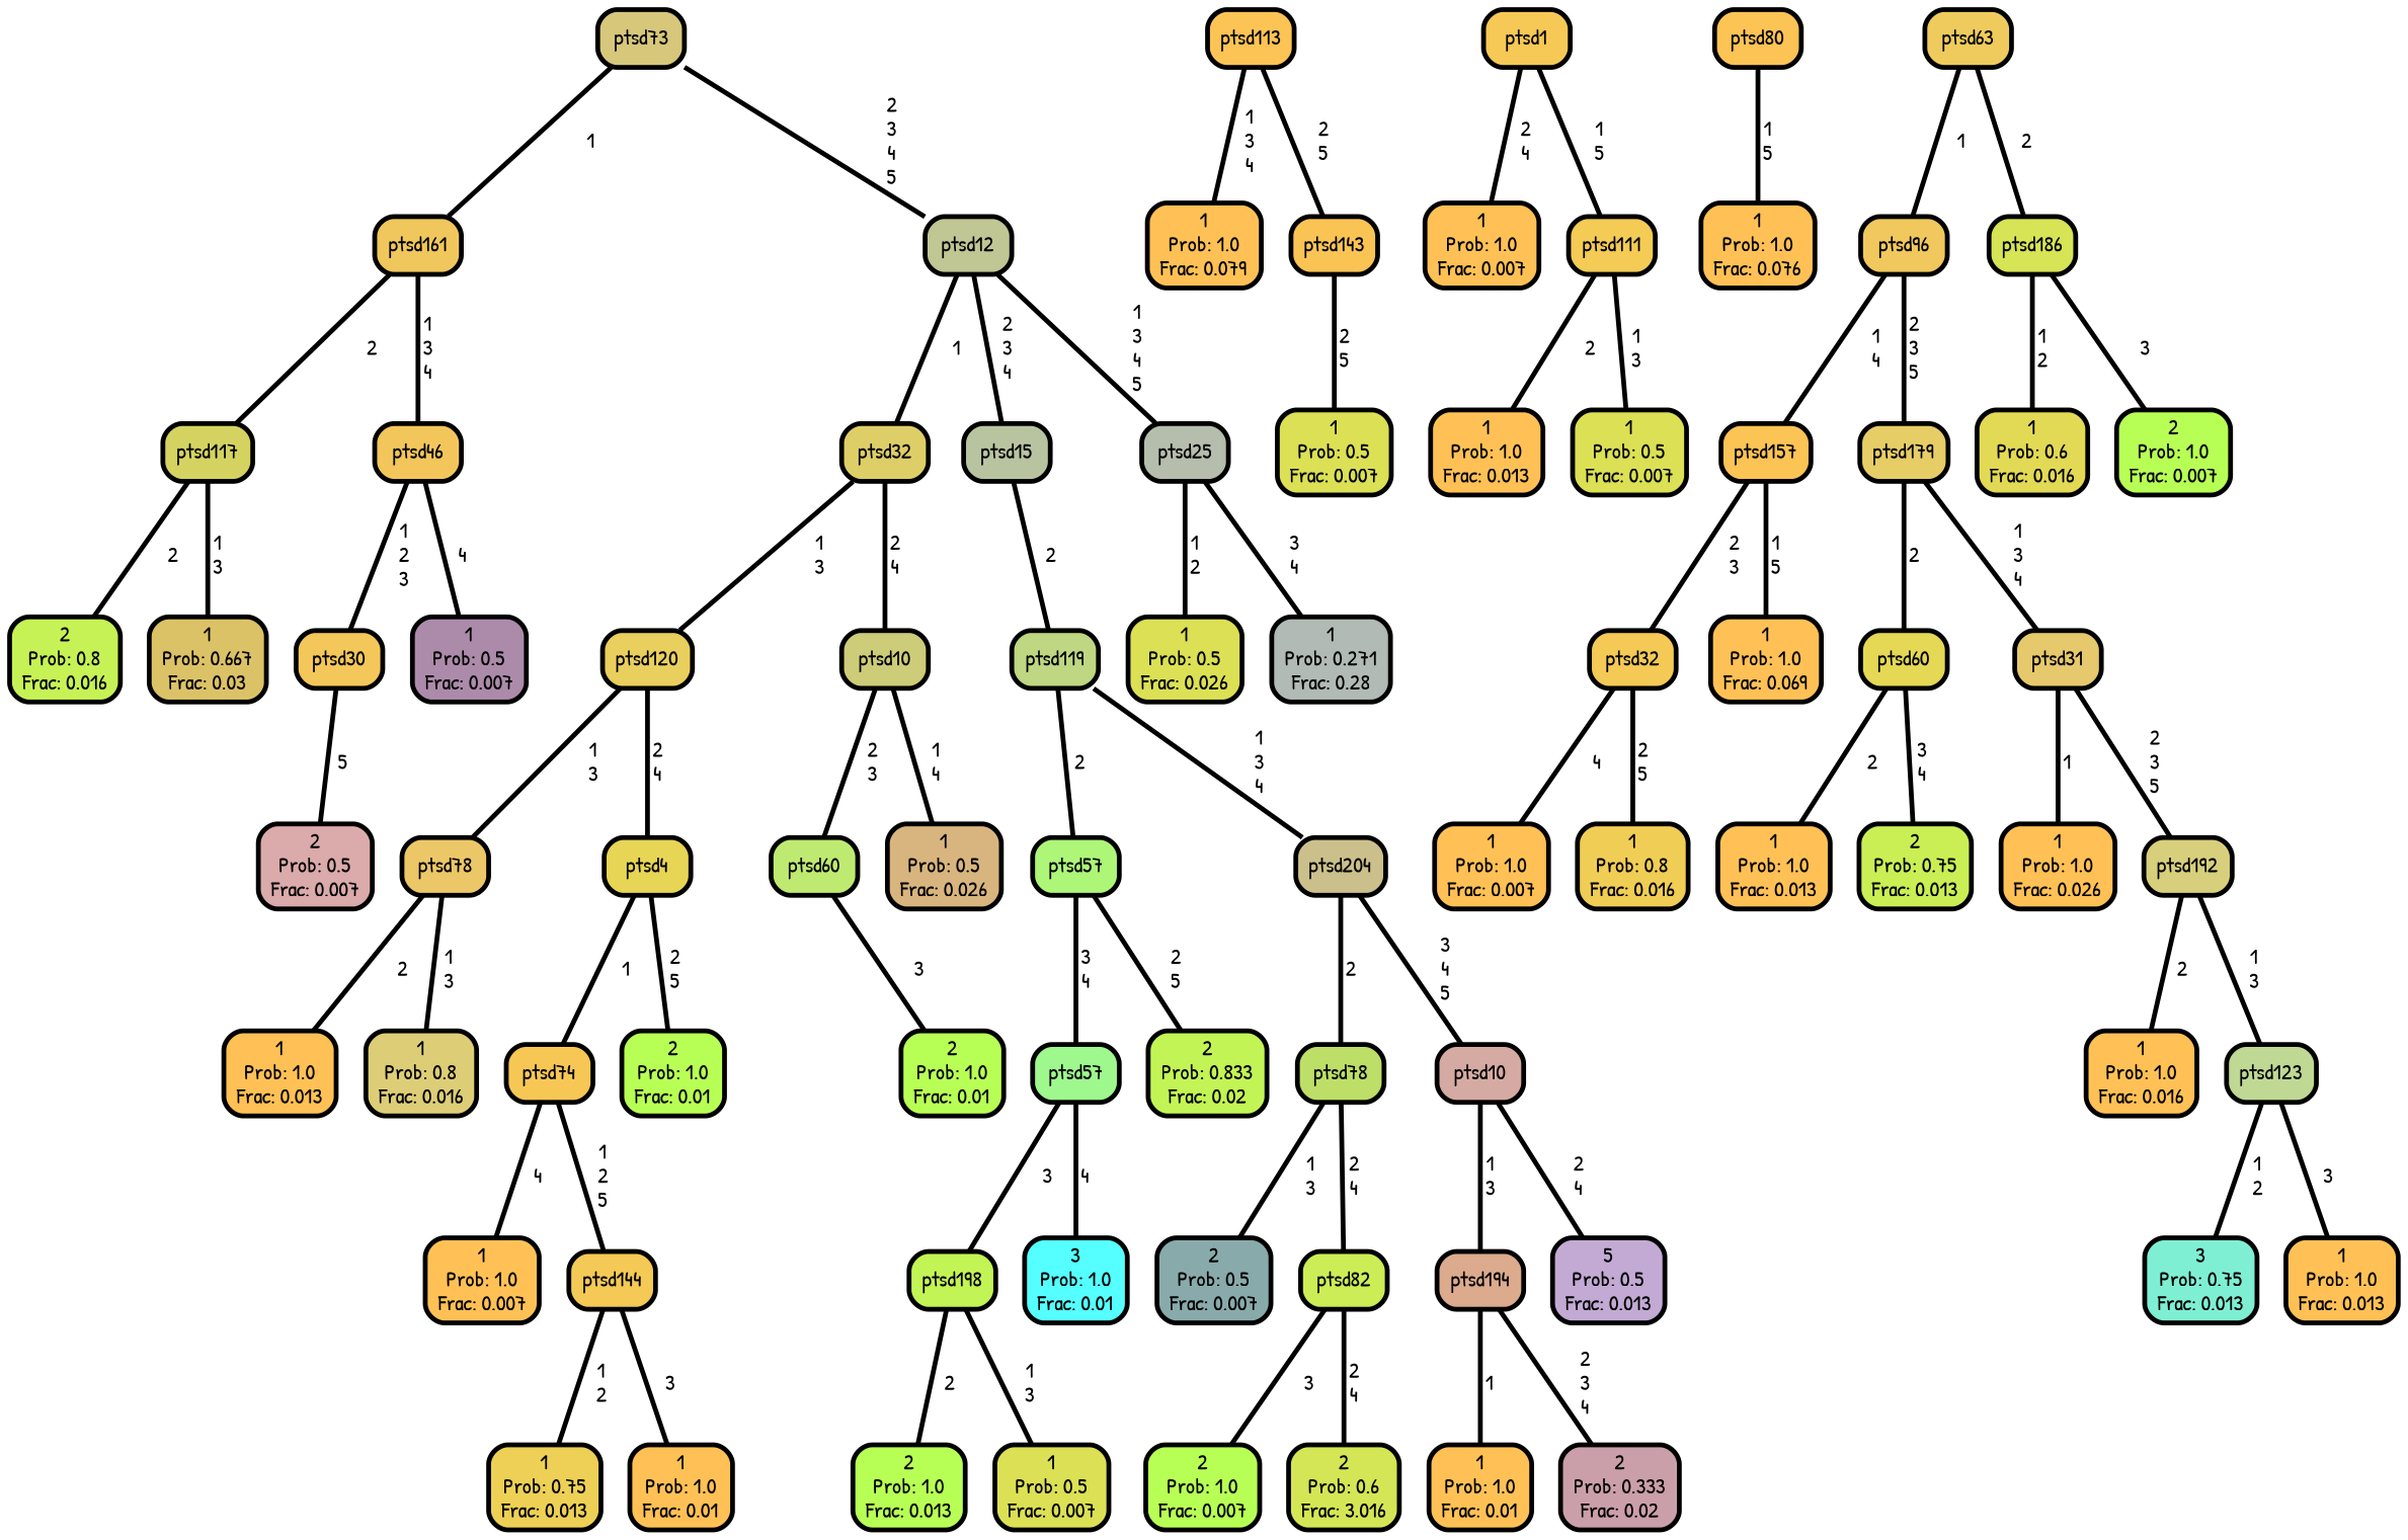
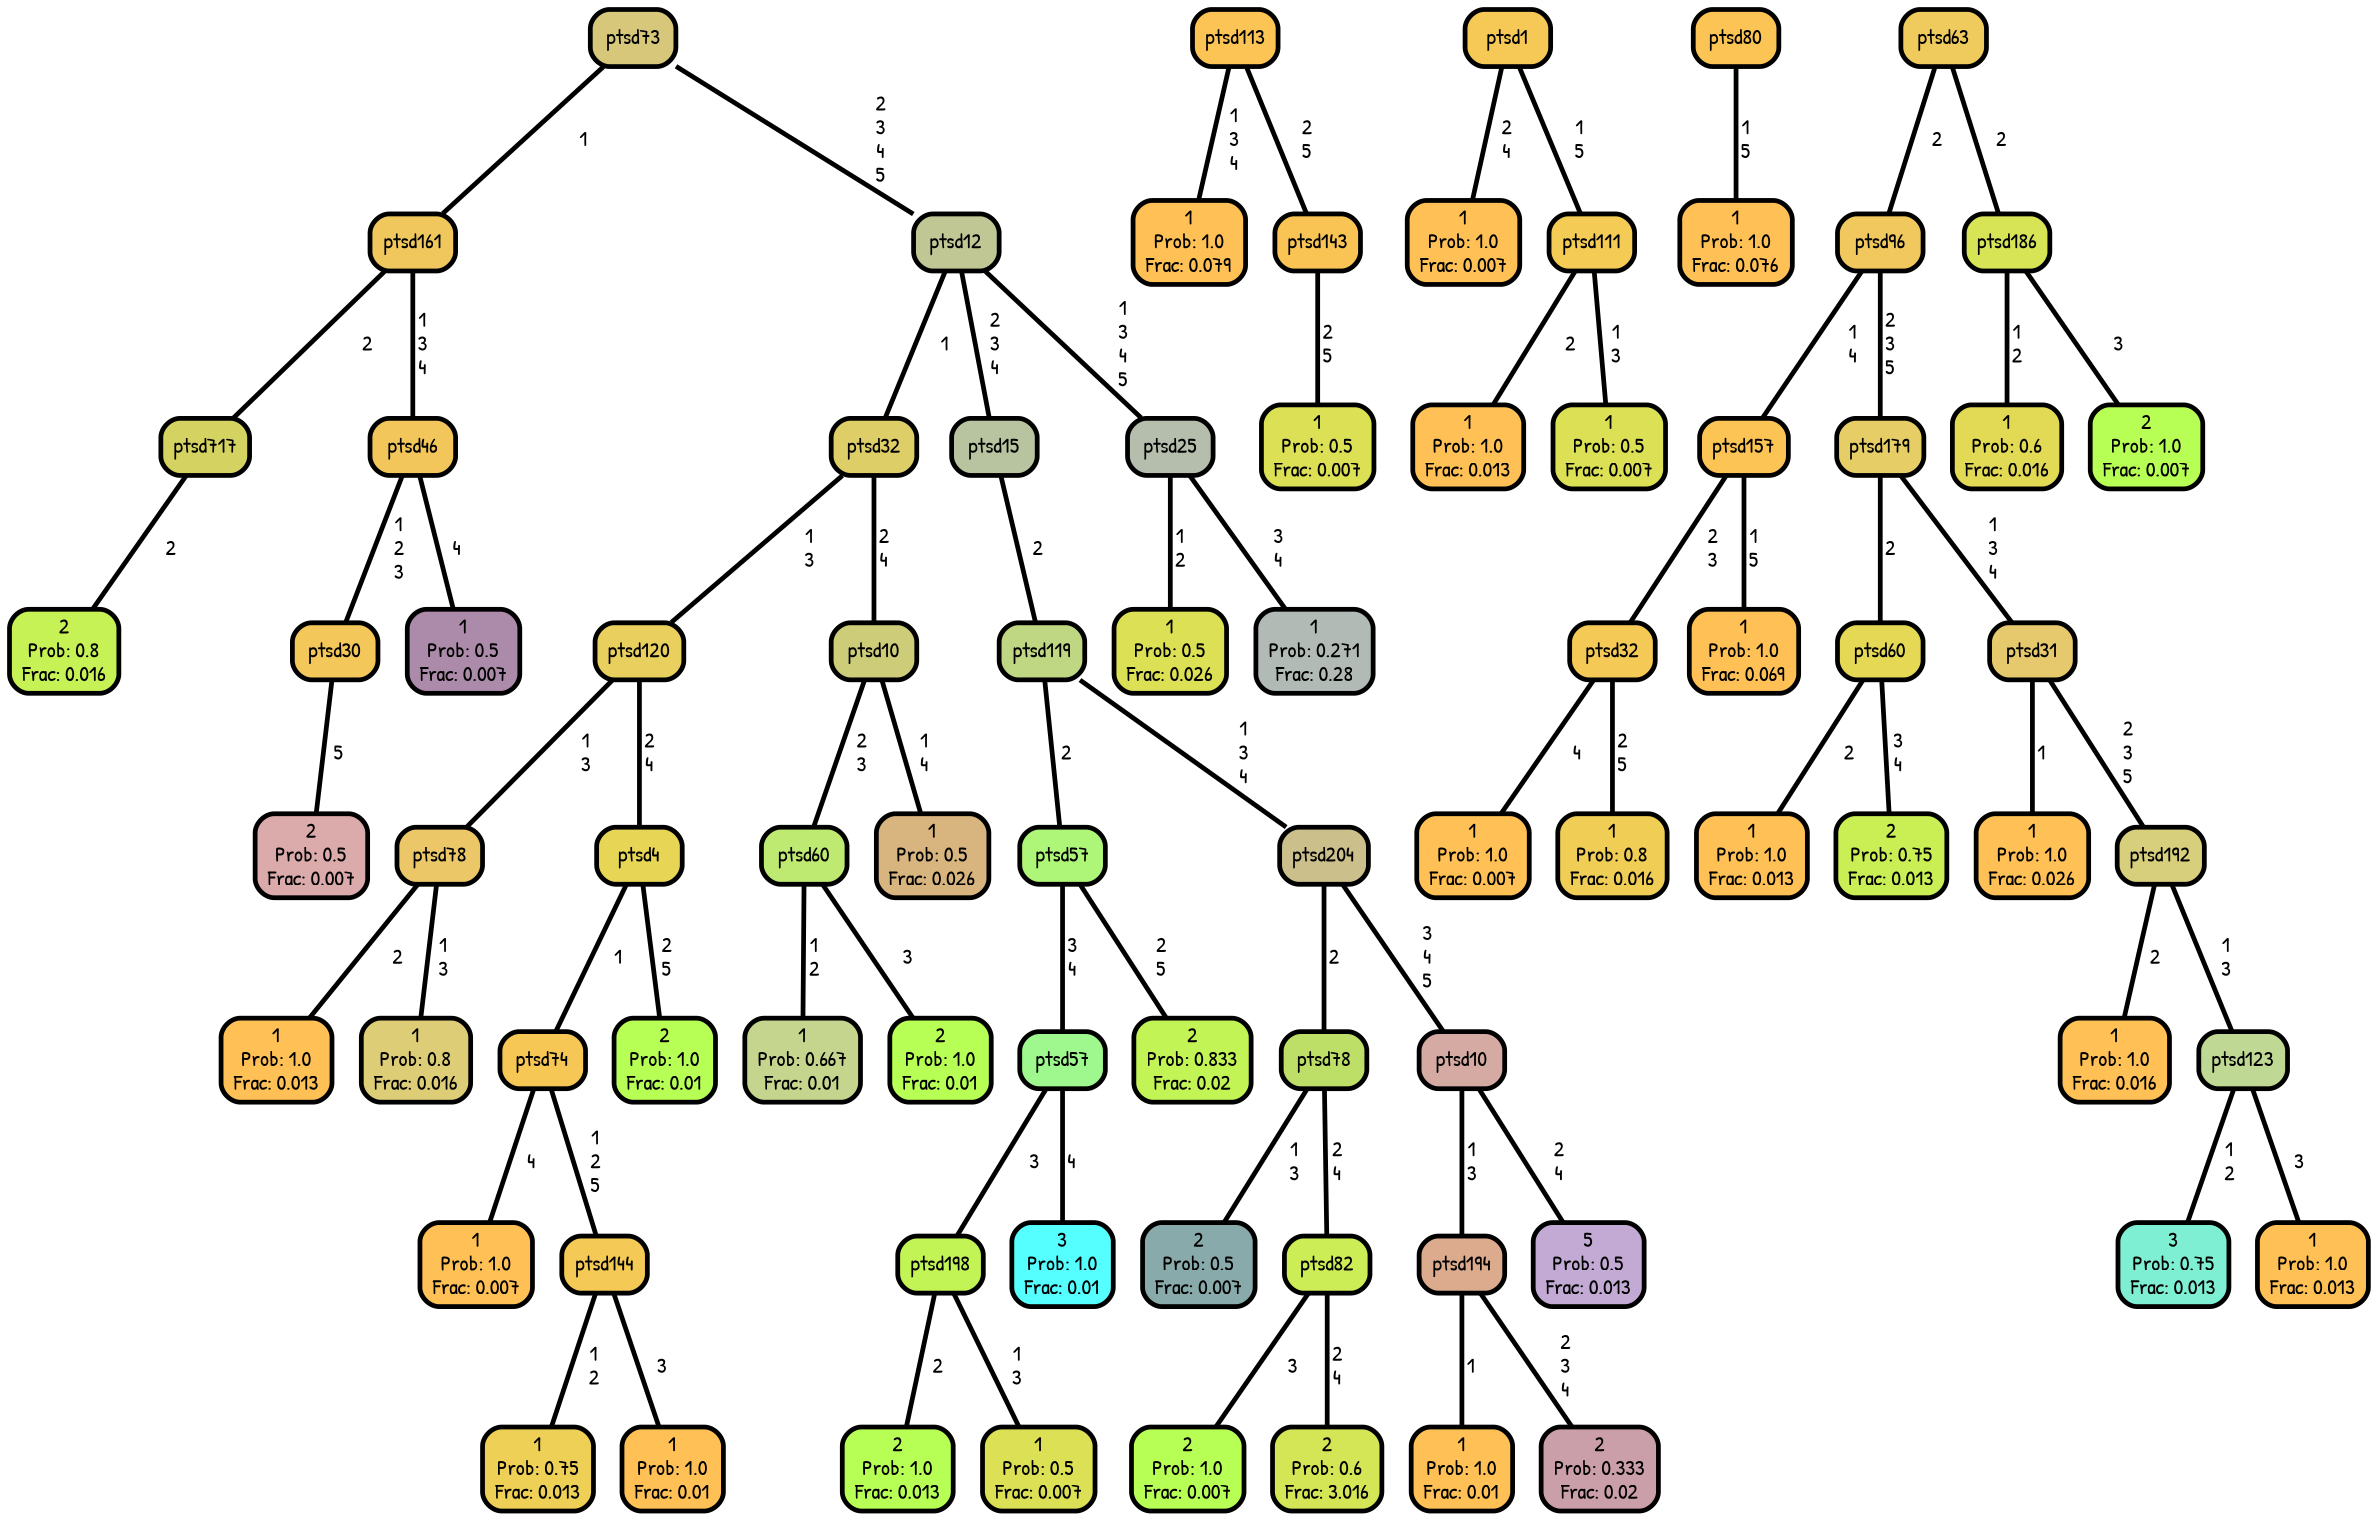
  graph {
    fontname="Patrick Hand"
    ranksep="0 equally"
    splines=straight
    node [color=black fillcolor="#ffc155" fontcolor=black fontname="Patrick Hand" penwidth=3 shape=box style="filled, rounded"]
    edge [color=black fontname="Patrick Hand" penwidth=3]
    n1 [fillcolor="#c6f255" label="2\nProb: 0.8\nFrac: 0.016"]
-   n2 [fillcolor="#d4d361" label=ptsd117]
-   n3 [fillcolor="#dcc267" label="1\nProb: 0.667\nFrac: 0.03"]
+   n2 [fillcolor="#d4d361" label=ptsd717]
    n4 [fillcolor="#f0c75c" label=ptsd161]
    n5 [fillcolor="#f3c65b" label=ptsd46]
    n6 [fillcolor="#f4c75a" label=ptsd30]
    n7 [fillcolor="#ac8baa" label="1\nProb: 0.5\nFrac: 0.007"]
    n8 [label="1\nProb: 1.0\nFrac: 0.079"]
    n9 [fillcolor="#fcc355" label=ptsd113]
    n10 [fillcolor="#fac455" label=ptsd143]
    n11 [fillcolor="#dbe055" label="1\nProb: 0.5\nFrac: 0.007"]
    n12 [label="1\nProb: 1.0\nFrac: 0.007"]
    n13 [fillcolor="#f6c855" label=ptsd1]
    n14 [fillcolor="#f3cb55" label=ptsd111]
    n15 [label="1\nProb: 1.0\nFrac: 0.013"]
    n16 [fillcolor="#dbe055" label="1\nProb: 0.5\nFrac: 0.007"]
    n17 [fillcolor="#fcc355" label=ptsd80]
    n18 [label="1\nProb: 1.0\nFrac: 0.076"]
    n19 [fillcolor="#eecb5c" label=ptsd63]
    n20 [fillcolor="#f1c85d" label=ptsd96]
    n21 [fillcolor="#d6e455" label=ptsd186]
    n22 [label="1\nProb: 1.0\nFrac: 0.007"]
    n23 [fillcolor="#f4c955" label=ptsd32]
    n24 [fillcolor="#f0cd55" label="1\nProb: 0.8\nFrac: 0.016"]
    n25 [fillcolor="#fcc355" label=ptsd157]
    n26 [label="1\nProb: 1.0\nFrac: 0.069"]
    n27 [fillcolor="#e6cd66" label=ptsd179]
    n28 [fillcolor="#e4d855" label=ptsd60]
    n29 [fillcolor="#e6c96d" label=ptsd31]
    n30 [label="1\nProb: 1.0\nFrac: 0.013"]
    n31 [fillcolor="#c9ef55" label="2\nProb: 0.75\nFrac: 0.013"]
    n32 [label="1\nProb: 1.0\nFrac: 0.026"]
    n33 [fillcolor="#d7cf7c" label=ptsd192]
    n34 [label="1\nProb: 1.0\nFrac: 0.016"]
    n35 [fillcolor="#bfd894" label=ptsd123]
    n36 [fillcolor="#7fefd4" label="3\nProb: 0.75\nFrac: 0.013"]
    n37 [label="1\nProb: 1.0\nFrac: 0.013"]
    n38 [fillcolor="#e2d955" label="1\nProb: 0.6\nFrac: 0.016"]
    n39 [fillcolor="#b8ff55" label="2\nProb: 1.0\nFrac: 0.007"]
    n40 [fillcolor="#dbaaaa" label="2\nProb: 0.5\nFrac: 0.007"]
    n41 [fillcolor="#d6c77b" label=ptsd73]
    n42 [fillcolor="#c0c694" label=ptsd12]
    n43 [fillcolor="#dece68" label=ptsd32]
    n44 [fillcolor="#b8c4a0" label=ptsd15]
    n45 [fillcolor="#b5bdac" label=ptsd25]
    n46 [label="1\nProb: 1.0\nFrac: 0.013"]
    n47 [fillcolor="#ecc767" label=ptsd78]
    n48 [fillcolor="#ddcd77" label="1\nProb: 0.8\nFrac: 0.016"]
    n49 [fillcolor="#e9cf5d" label=ptsd120]
    n50 [fillcolor="#e7d555" label=ptsd4]
    n51 [fillcolor="#f7c755" label=ptsd74]
    n52 [fillcolor="#b8ff55" label="2\nProb: 1.0\nFrac: 0.01"]
    n53 [label="1\nProb: 1.0\nFrac: 0.007"]
    n54 [fillcolor="#f4c955" label=ptsd144]
    n55 [fillcolor="#edd055" label="1\nProb: 0.75\nFrac: 0.013"]
    n56 [label="1\nProb: 1.0\nFrac: 0.01"]
    n57 [fillcolor="#cdcc79" label=ptsd10]
    n58 [fillcolor="#bfea71" label=ptsd60]
    n59 [fillcolor="#d8b57f" label="1\nProb: 0.5\nFrac: 0.026"]
+   n60 [fillcolor="#c6d58d" label="1\nProb: 0.667\nFrac: 0.01"]
    n61 [fillcolor="#b8ff55" label="2\nProb: 1.0\nFrac: 0.01"]
    n62 [fillcolor="#bfd682" label=ptsd119]
    n63 [fillcolor="#b8ff55" label="2\nProb: 1.0\nFrac: 0.013"]
    n64 [fillcolor="#c3f455" label=ptsd198]
    n65 [fillcolor="#dbe055" label="1\nProb: 0.5\nFrac: 0.007"]
    n66 [fillcolor="#9ef88d" label=ptsd57]
    n67 [fillcolor="#55ffff" label="3\nProb: 1.0\nFrac: 0.01"]
    n68 [fillcolor="#adf677" label=ptsd57]
    n69 [fillcolor="#c3f455" label="2\nProb: 0.833\nFrac: 0.02"]
    n70 [fillcolor="#cbbf8b" label=ptsd204]
    n71 [fillcolor="#bdde67" label=ptsd78]
    n72 [fillcolor="#d4aaa3" label=ptsd10]
    n73 [fillcolor="#89aaaa" label="2\nProb: 0.5\nFrac: 0.007"]
    n74 [fillcolor="#cced55" label=ptsd82]
    n75 [fillcolor="#b8ff55" label="2\nProb: 1.0\nFrac: 0.007"]
    n76 [fillcolor="#d4e655" label="2\nProb: 0.6\nFrac: 3.016"]
    n77 [fillcolor="#dcaa8d" label=ptsd194]
    n78 [fillcolor="#c2aad4" label="5\nProb: 0.5\nFrac: 0.013"]
    n79 [label="1\nProb: 1.0\nFrac: 0.01"]
    n80 [fillcolor="#cb9faa" label="2\nProb: 0.333\nFrac: 0.02"]
    n81 [fillcolor="#dbe055" label="1\nProb: 0.5\nFrac: 0.026"]
    n82 [fillcolor="#b1bab5" label="1\nProb: 0.271\nFrac: 0.28"]
    subgraph sub_1 {
      rank=same
    }
    n2 -- n1 [label=" 2"]
-   n2 -- n3 [label=" 1\n 3"]
    n4 -- n2 [label=" 2"]
    n4 -- n5 [label=" 1\n 3\n 4"]
    n5 -- n6 [label=" 1\n 2\n 3"]
    n5 -- n7 [label=" 4"]
    n6 -- n40 [label=" 5"]
    n9 -- n8 [label=" 1\n 3\n 4"]
    n9 -- n10 [label=" 2\n 5"]
    n10 -- n11 [label=" 2\n 5"]
    n13 -- n12 [label=" 2\n 4"]
    n13 -- n14 [label=" 1\n 5"]
    n14 -- n15 [label=" 2"]
    n14 -- n16 [label=" 1\n 3"]
    n17 -- n18 [label=" 1\n 5"]
-   n19 -- n20 [label=" 1"]
+   n19 -- n20 [label=" 2"]
    n19 -- n21 [label=" 2"]
    n20 -- n25 [label=" 1\n 4"]
    n20 -- n27 [label=" 2\n 3\n 5"]
    n21 -- n38 [label=" 1\n 2"]
    n21 -- n39 [label=" 3"]
    n23 -- n22 [label=" 4"]
    n23 -- n24 [label=" 2\n 5"]
    n25 -- n23 [label=" 2\n 3"]
    n25 -- n26 [label=" 1\n 5"]
    n27 -- n28 [label=" 2"]
    n27 -- n29 [label=" 1\n 3\n 4"]
    n28 -- n30 [label=" 2"]
    n28 -- n31 [label=" 3\n 4"]
    n29 -- n32 [label=" 1"]
    n29 -- n33 [label=" 2\n 3\n 5"]
    n33 -- n34 [label=" 2"]
    n33 -- n35 [label=" 1\n 3"]
    n35 -- n36 [label=" 1\n 2"]
    n35 -- n37 [label=" 3"]
    n41 -- n4 [label=" 1"]
    n41 -- n42 [label=" 2\n 3\n 4\n 5"]
    n42 -- n43 [label=" 1"]
    n42 -- n44 [label=" 2\n 3\n 4"]
    n42 -- n45 [label=" 1\n 3\n 4\n 5"]
    n43 -- n49 [label=" 1\n 3"]
    n43 -- n57 [label=" 2\n 4"]
    n44 -- n62 [label=" 2"]
    n45 -- n81 [label=" 1\n 2"]
    n45 -- n82 [label=" 3\n 4"]
    n47 -- n46 [label=" 2"]
    n47 -- n48 [label=" 1\n 3"]
    n49 -- n47 [label=" 1\n 3"]
    n49 -- n50 [label=" 2\n 4"]
    n50 -- n51 [label=" 1"]
    n50 -- n52 [label=" 2\n 5"]
    n51 -- n53 [label=" 4"]
    n51 -- n54 [label=" 1\n 2\n 5"]
    n54 -- n55 [label=" 1\n 2"]
    n54 -- n56 [label=" 3"]
    n57 -- n58 [label=" 2\n 3"]
    n57 -- n59 [label=" 1\n 4"]
+   n58 -- n60 [label=" 1\n 2"]
    n58 -- n61 [label=" 3"]
    n62 -- n68 [label=" 2"]
    n62 -- n70 [label=" 1\n 3\n 4"]
    n64 -- n63 [label=" 2"]
    n64 -- n65 [label=" 1\n 3"]
    n66 -- n64 [label=" 3"]
    n66 -- n67 [label=" 4"]
    n68 -- n66 [label=" 3\n 4"]
    n68 -- n69 [label=" 2\n 5"]
    n70 -- n71 [label=" 2"]
    n70 -- n72 [label=" 3\n 4\n 5"]
    n71 -- n73 [label=" 1\n 3"]
    n71 -- n74 [label=" 2\n 4"]
    n72 -- n77 [label=" 1\n 3"]
    n72 -- n78 [label=" 2\n 4"]
    n74 -- n75 [label=" 3"]
    n74 -- n76 [label=" 2\n 4"]
    n77 -- n79 [label=" 1"]
    n77 -- n80 [label=" 2\n 3\n 4"]
  }
